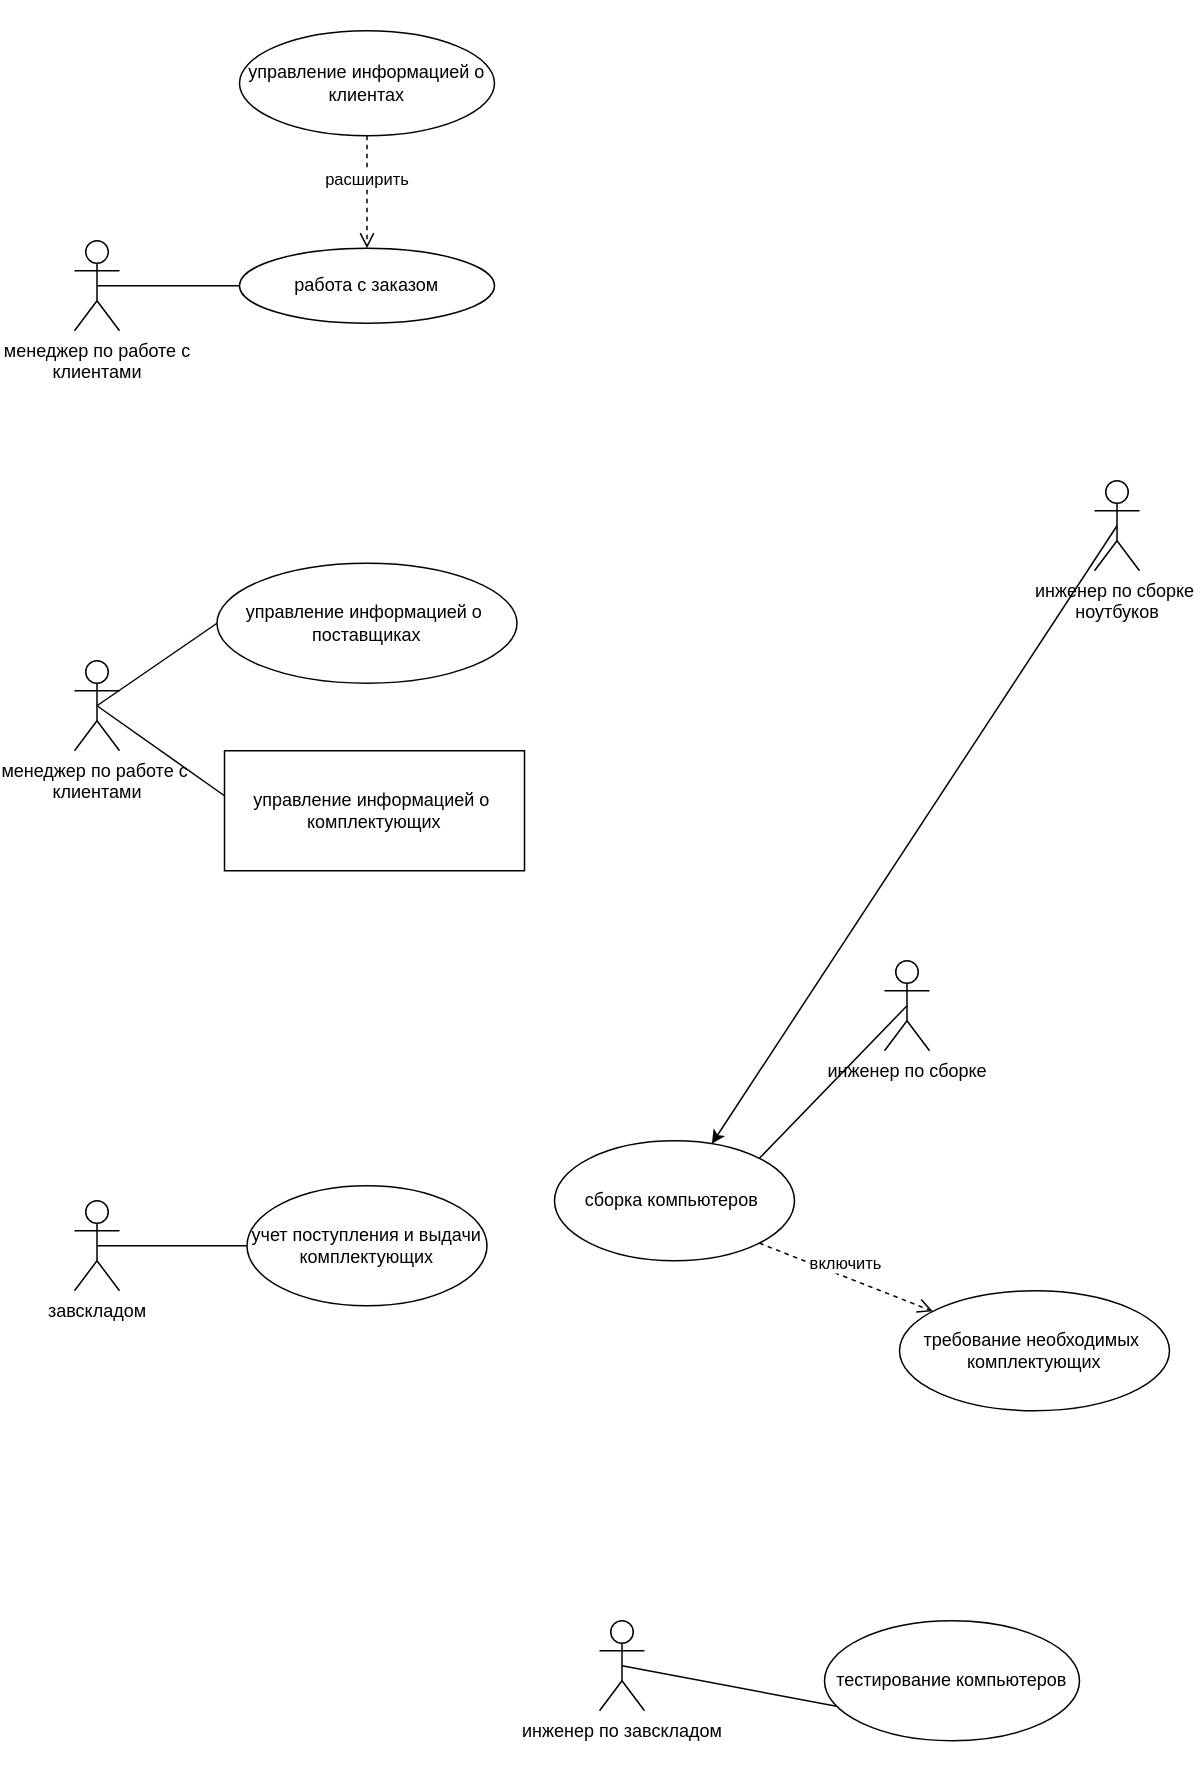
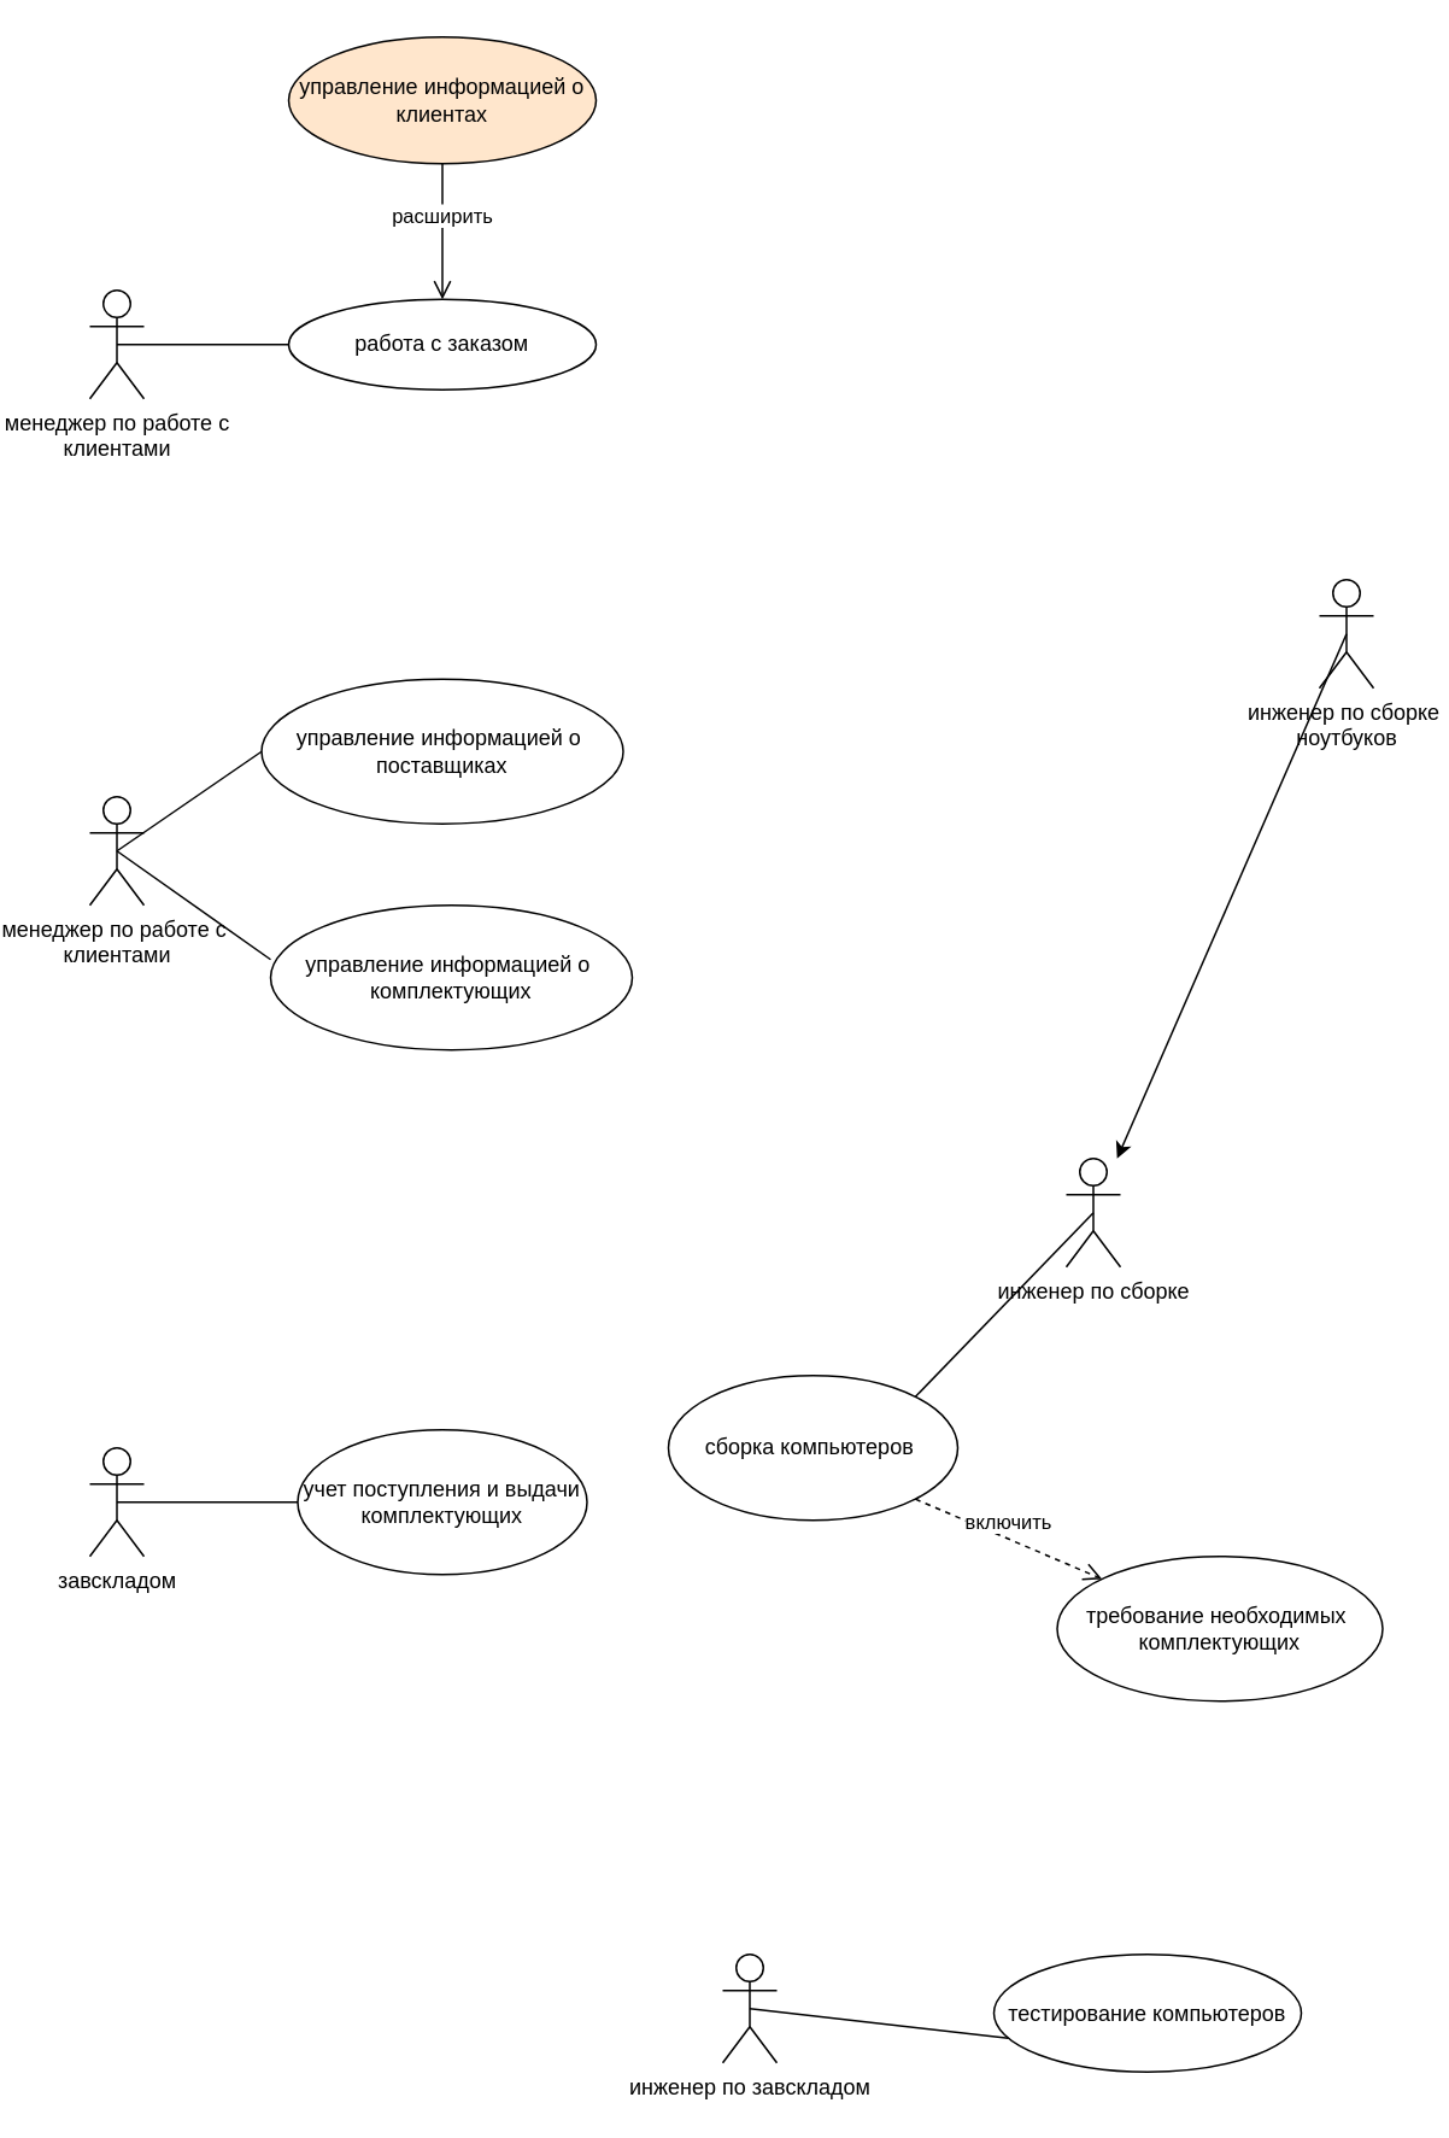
  <mxCell id="0" />
  <mxCell id="1" parent="0" />
  <mxCell id="2" value="менеджер по работе с&lt;br&gt;клиентами" style="shape=umlActor;verticalLabelPosition=bottom;verticalAlign=top;html=1;outlineConnect=0;" vertex="1" parent="1"><mxGeometry x="20" y="160" width="30" height="60" as="geometry" /></mxCell>
  <mxCell id="3" value="работа с заказом" style="ellipse;whiteSpace=wrap;html=1;" vertex="1" parent="1"><mxGeometry x="130" y="165" width="170" height="50" as="geometry" /></mxCell>
- <mxCell id="4" value="управление информацией о&lt;br&gt;клиентах" style="ellipse;whiteSpace=wrap;html=1;" vertex="1" parent="1"><mxGeometry x="130" y="20" width="170" height="70" as="geometry" /></mxCell>
- <mxCell id="5" value="расширить" style="html=1;verticalAlign=bottom;endArrow=open;dashed=1;endSize=8;rounded=0;exitX=0.5;exitY=1;exitDx=0;exitDy=0;entryX=0.5;entryY=0;entryDx=0;entryDy=0;" edge="1" parent="1" source="4" target="3"><mxGeometry relative="1" as="geometry"><mxPoint x="340" y="130" as="sourcePoint" /><mxPoint x="260" y="130" as="targetPoint" /></mxGeometry></mxCell>
+ <mxCell id="4" value="управление информацией о&lt;br&gt;клиентах" style="ellipse;whiteSpace=wrap;html=1;fillColor=#ffe6cc;" vertex="1" parent="1"><mxGeometry x="130" y="20" width="170" height="70" as="geometry" /></mxCell>
+ <mxCell id="5" value="расширить" style="html=1;verticalAlign=bottom;endArrow=open;dashed=0;endSize=8;rounded=0;exitX=0.5;exitY=1;exitDx=0;exitDy=0;entryX=0.5;entryY=0;entryDx=0;entryDy=0;" edge="1" parent="1" source="4" target="3"><mxGeometry relative="1" as="geometry"><mxPoint x="340" y="130" as="sourcePoint" /><mxPoint x="260" y="130" as="targetPoint" /></mxGeometry></mxCell>
  <mxCell id="6" value="менеджер по работе с&amp;nbsp;&lt;br&gt;клиентами" style="shape=umlActor;verticalLabelPosition=bottom;verticalAlign=top;html=1;" vertex="1" parent="1"><mxGeometry x="20" y="440" width="30" height="60" as="geometry" /></mxCell>
  <mxCell id="7" value="управление информацией о&amp;nbsp;&lt;br&gt;поставщиках" style="ellipse;whiteSpace=wrap;html=1;" vertex="1" parent="1"><mxGeometry x="115" y="375" width="200" height="80" as="geometry" /></mxCell>
- <mxCell id="8" value="управление информацией о&amp;nbsp;&lt;br&gt;комплектующих" style="whiteSpace=wrap;html=1;rounded=0;" vertex="1" parent="1"><mxGeometry x="120" y="500" width="200" height="80" as="geometry" /></mxCell>
+ <mxCell id="8" value="управление информацией о&amp;nbsp;&lt;br&gt;комплектующих" style="ellipse;whiteSpace=wrap;html=1;" vertex="1" parent="1"><mxGeometry x="120" y="500" width="200" height="80" as="geometry" /></mxCell>
  <mxCell id="9" value="завскладом" style="shape=umlActor;verticalLabelPosition=bottom;verticalAlign=top;html=1;outlineConnect=0;" vertex="1" parent="1"><mxGeometry x="20" y="800" width="30" height="60" as="geometry" /></mxCell>
  <mxCell id="10" value="учет поступления и выдачи комплектующих" style="ellipse;whiteSpace=wrap;html=1;" vertex="1" parent="1"><mxGeometry x="135" y="790" width="160" height="80" as="geometry" /></mxCell>
  <mxCell id="11" value="" style="endArrow=none;html=1;rounded=0;entryX=0;entryY=0.5;entryDx=0;entryDy=0;exitX=0.5;exitY=0.5;exitDx=0;exitDy=0;exitPerimeter=0;" edge="1" parent="1" source="6" target="7"><mxGeometry width="50" height="50" relative="1" as="geometry"><mxPoint x="100" y="490" as="sourcePoint" /><mxPoint x="150" y="440" as="targetPoint" /></mxGeometry></mxCell>
  <mxCell id="12" value="" style="endArrow=none;html=1;rounded=0;exitX=0.5;exitY=0.5;exitDx=0;exitDy=0;exitPerimeter=0;entryX=0;entryY=0.375;entryDx=0;entryDy=0;entryPerimeter=0;" edge="1" parent="1" source="6" target="8"><mxGeometry width="50" height="50" relative="1" as="geometry"><mxPoint x="80" y="500" as="sourcePoint" /><mxPoint x="130" y="450" as="targetPoint" /></mxGeometry></mxCell>
  <mxCell id="13" value="" style="endArrow=none;html=1;rounded=0;exitX=0.5;exitY=0.5;exitDx=0;exitDy=0;exitPerimeter=0;" edge="1" parent="1" source="2"><mxGeometry width="50" height="50" relative="1" as="geometry"><mxPoint x="70" y="220" as="sourcePoint" /><mxPoint x="130" y="190" as="targetPoint" /></mxGeometry></mxCell>
  <mxCell id="14" value="" style="endArrow=none;html=1;rounded=0;exitX=0.5;exitY=0.5;exitDx=0;exitDy=0;exitPerimeter=0;entryX=0;entryY=0.5;entryDx=0;entryDy=0;" edge="1" parent="1" source="9" target="10"><mxGeometry width="50" height="50" relative="1" as="geometry"><mxPoint x="140" y="1060" as="sourcePoint" /><mxPoint x="130" y="830" as="targetPoint" /></mxGeometry></mxCell>
  <mxCell id="15" value="инженер по сборке&amp;nbsp;&lt;br&gt;ноутбуков" style="shape=umlActor;verticalLabelPosition=bottom;verticalAlign=top;html=1;outlineConnect=0;" vertex="1" parent="1"><mxGeometry x="700" y="320" width="30" height="60" as="geometry" /></mxCell>
  <mxCell id="16" value="инженер по сборке" style="shape=umlActor;verticalLabelPosition=bottom;verticalAlign=top;html=1;outlineConnect=0;" vertex="1" parent="1"><mxGeometry x="560" y="640" width="30" height="60" as="geometry" /></mxCell>
- <mxCell id="17" value="" style="endArrow=classic;html=1;rounded=0;exitX=0.5;exitY=0.5;exitDx=0;exitDy=0;exitPerimeter=0;" edge="1" parent="1" source="15" target="18"><mxGeometry width="50" height="50" relative="1" as="geometry"><mxPoint x="610" y="530" as="sourcePoint" /><mxPoint x="660" y="480" as="targetPoint" /></mxGeometry></mxCell>
+ <mxCell id="17" value="" style="endArrow=classic;html=1;rounded=0;exitX=0.5;exitY=0.5;exitDx=0;exitDy=0;exitPerimeter=0;" edge="1" parent="1" source="15" target="16"><mxGeometry width="50" height="50" relative="1" as="geometry"><mxPoint x="610" y="530" as="sourcePoint" /><mxPoint x="660" y="480" as="targetPoint" /></mxGeometry></mxCell>
  <mxCell id="18" value="сборка компьютеров&amp;nbsp;" style="ellipse;whiteSpace=wrap;html=1;" vertex="1" parent="1"><mxGeometry x="340" y="760" width="160" height="80" as="geometry" /></mxCell>
  <mxCell id="19" value="" style="endArrow=none;html=1;rounded=0;entryX=0.5;entryY=0.5;entryDx=0;entryDy=0;entryPerimeter=0;exitX=1;exitY=0;exitDx=0;exitDy=0;" edge="1" parent="1" source="18" target="16"><mxGeometry width="50" height="50" relative="1" as="geometry"><mxPoint x="440" y="730" as="sourcePoint" /><mxPoint x="490" y="680" as="targetPoint" /></mxGeometry></mxCell>
- <mxCell id="20" value="требование необходимых&amp;nbsp;&lt;br&gt;комплектующих" style="ellipse;whiteSpace=wrap;html=1;" vertex="1" parent="1"><mxGeometry x="570" y="860" width="180" height="80" as="geometry" /></mxCell>
+ <mxCell id="20" value="требование необходимых&amp;nbsp;&lt;br&gt;комплектующих" style="ellipse;whiteSpace=wrap;html=1;" vertex="1" parent="1"><mxGeometry x="555" y="860" width="180" height="80" as="geometry" /></mxCell>
  <mxCell id="21" value="включить" style="html=1;verticalAlign=bottom;endArrow=open;dashed=1;endSize=8;rounded=0;exitX=1;exitY=1;exitDx=0;exitDy=0;" edge="1" parent="1" source="18" target="20"><mxGeometry relative="1" as="geometry"><mxPoint x="530" y="900" as="sourcePoint" /><mxPoint x="450" y="900" as="targetPoint" /></mxGeometry></mxCell>
  <mxCell id="22" value="инженер по завскладом" style="shape=umlActor;verticalLabelPosition=bottom;verticalAlign=top;html=1;" vertex="1" parent="1"><mxGeometry x="370" y="1080" width="30" height="60" as="geometry" /></mxCell>
- <mxCell id="23" value="тестирование компьютеров" style="ellipse;whiteSpace=wrap;html=1;" vertex="1" parent="1"><mxGeometry x="520" y="1080" width="170" height="80" as="geometry" /></mxCell>
+ <mxCell id="23" value="тестирование компьютеров" style="ellipse;whiteSpace=wrap;html=1;" vertex="1" parent="1"><mxGeometry x="520" y="1080" width="170" height="65" as="geometry" /></mxCell>
  <mxCell id="24" value="" style="endArrow=none;html=1;rounded=0;exitX=0.5;exitY=0.5;exitDx=0;exitDy=0;exitPerimeter=0;entryX=0.047;entryY=0.713;entryDx=0;entryDy=0;entryPerimeter=0;" edge="1" parent="1" source="22" target="23"><mxGeometry width="50" height="50" relative="1" as="geometry"><mxPoint x="430" y="1130" as="sourcePoint" /><mxPoint x="480" y="1080" as="targetPoint" /></mxGeometry></mxCell>
